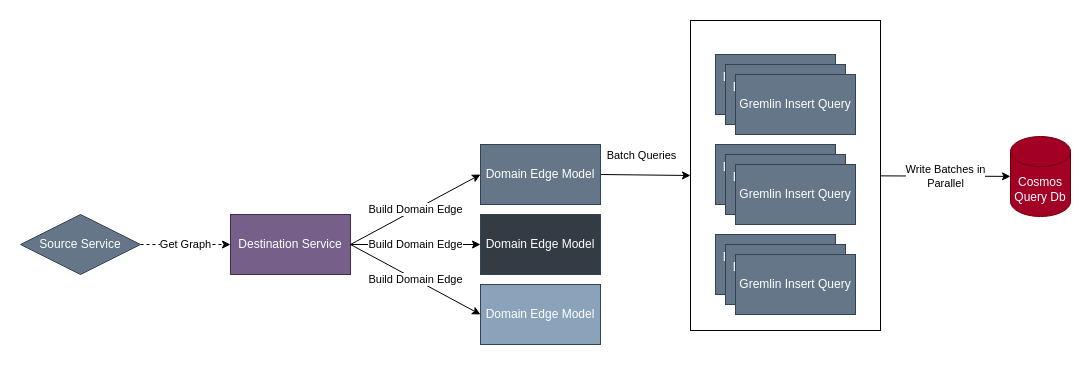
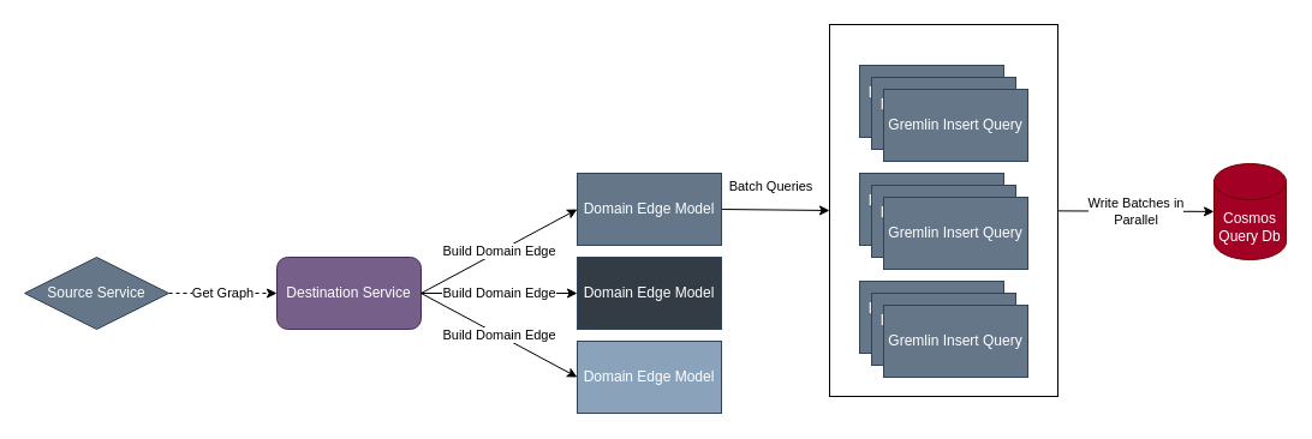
  <mxCell id="0" />
  <mxCell id="1" parent="0" />
  <mxCell id="2" value="Write Batches in &lt;br&gt;Parallel" style="edgeStyle=none;html=1;" parent="1" source="3" target="20" edge="1"><mxGeometry relative="1" as="geometry" /></mxCell>
  <mxCell id="3" value="" style="rounded=0;whiteSpace=wrap;html=1;fillColor=none;" parent="1" vertex="1"><mxGeometry x="690" y="20" width="190" height="310" as="geometry" /></mxCell>
  <mxCell id="4" value="Get Graph" style="edgeStyle=none;html=1;dashed=1;" parent="1" source="5" target="6" edge="1"><mxGeometry relative="1" as="geometry" /></mxCell>
  <mxCell id="5" value="Source Service" style="rhombus;whiteSpace=wrap;html=1;fillColor=#647687;fontColor=#ffffff;strokeColor=#314354;" parent="1" vertex="1"><mxGeometry x="20" y="214" width="120" height="60" as="geometry" /></mxCell>
- <mxCell id="6" value="Destination Service" style="rounded=0;whiteSpace=wrap;html=1;fillColor=#76608a;fontColor=#ffffff;strokeColor=#432D57;" parent="1" vertex="1"><mxGeometry x="230" y="214" width="120" height="60" as="geometry" /></mxCell>
+ <mxCell id="6" value="Destination Service" style="whiteSpace=wrap;html=1;fillColor=#76608a;fontColor=#ffffff;strokeColor=#432D57;rounded=1;" parent="1" vertex="1"><mxGeometry x="230" y="214" width="120" height="60" as="geometry" /></mxCell>
  <mxCell id="7" value="Batch Queries&lt;br&gt;" style="edgeStyle=none;html=1;entryX=0;entryY=0.5;entryDx=0;entryDy=0;exitX=1;exitY=0.5;exitDx=0;exitDy=0;" parent="1" source="8" target="3" edge="1"><mxGeometry x="-0.079" y="19" relative="1" as="geometry"><mxPoint as="offset" /></mxGeometry></mxCell>
  <mxCell id="8" value="Domain Edge Model" style="rounded=0;whiteSpace=wrap;html=1;fillColor=#647687;fontColor=#ffffff;strokeColor=#314354;" parent="1" vertex="1"><mxGeometry x="480" y="144" width="120" height="60" as="geometry" /></mxCell>
  <mxCell id="9" value="Domain Edge Model" style="rounded=0;whiteSpace=wrap;html=1;fillColor=#333C45;fontColor=#ffffff;strokeColor=#314354;" parent="1" vertex="1"><mxGeometry x="480" y="214" width="120" height="60" as="geometry" /></mxCell>
  <mxCell id="10" value="Domain Edge Model" style="rounded=0;whiteSpace=wrap;html=1;fillColor=#8AA3BA;fontColor=#ffffff;strokeColor=#314354;" parent="1" vertex="1"><mxGeometry x="480" y="284" width="120" height="60" as="geometry" /></mxCell>
  <mxCell id="11" value="Destination Domain Vertex" style="rounded=0;whiteSpace=wrap;html=1;fillColor=#647687;fontColor=#ffffff;strokeColor=#314354;" parent="1" vertex="1"><mxGeometry x="715" y="54" width="120" height="60" as="geometry" /></mxCell>
  <mxCell id="12" value="Destination Domain Vertex" style="rounded=0;whiteSpace=wrap;html=1;fillColor=#647687;fontColor=#ffffff;strokeColor=#314354;" parent="1" vertex="1"><mxGeometry x="725" y="64" width="120" height="60" as="geometry" /></mxCell>
  <mxCell id="13" value="Gremlin Insert Query" style="rounded=0;whiteSpace=wrap;html=1;fillColor=#647687;fontColor=#ffffff;strokeColor=#314354;" parent="1" vertex="1"><mxGeometry x="735" y="74" width="120" height="60" as="geometry" /></mxCell>
  <mxCell id="14" value="Destination Domain Vertex" style="rounded=0;whiteSpace=wrap;html=1;fillColor=#647687;fontColor=#ffffff;strokeColor=#314354;" parent="1" vertex="1"><mxGeometry x="715" y="144" width="120" height="60" as="geometry" /></mxCell>
  <mxCell id="15" value="Destination Domain Vertex" style="rounded=0;whiteSpace=wrap;html=1;fillColor=#647687;fontColor=#ffffff;strokeColor=#314354;" parent="1" vertex="1"><mxGeometry x="725" y="154" width="120" height="60" as="geometry" /></mxCell>
  <mxCell id="16" value="Gremlin Insert Query" style="rounded=0;whiteSpace=wrap;html=1;fillColor=#647687;fontColor=#ffffff;strokeColor=#314354;" parent="1" vertex="1"><mxGeometry x="735" y="164" width="120" height="60" as="geometry" /></mxCell>
  <mxCell id="17" value="Destination Domain Vertex" style="rounded=0;whiteSpace=wrap;html=1;fillColor=#647687;fontColor=#ffffff;strokeColor=#314354;" parent="1" vertex="1"><mxGeometry x="715" y="234" width="120" height="60" as="geometry" /></mxCell>
  <mxCell id="18" value="Destination Domain Vertex" style="rounded=0;whiteSpace=wrap;html=1;fillColor=#647687;fontColor=#ffffff;strokeColor=#314354;" parent="1" vertex="1"><mxGeometry x="725" y="244" width="120" height="60" as="geometry" /></mxCell>
  <mxCell id="19" value="Gremlin Insert Query" style="rounded=0;whiteSpace=wrap;html=1;fillColor=#647687;fontColor=#ffffff;strokeColor=#314354;" parent="1" vertex="1"><mxGeometry x="735" y="254" width="120" height="60" as="geometry" /></mxCell>
  <mxCell id="20" value="Cosmos Query Db" style="shape=cylinder3;whiteSpace=wrap;html=1;boundedLbl=1;backgroundOutline=1;size=15;fillColor=#a20025;fontColor=#ffffff;strokeColor=#6F0000;" parent="1" vertex="1"><mxGeometry x="1010" y="136" width="60" height="80" as="geometry" /></mxCell>
  <mxCell id="21" value="Build Domain Edge" style="edgeStyle=none;html=1;exitX=1;exitY=0.5;exitDx=0;exitDy=0;entryX=0;entryY=0.5;entryDx=0;entryDy=0;" parent="1" source="6" target="8" edge="1"><mxGeometry relative="1" as="geometry"><mxPoint x="200" y="254" as="sourcePoint" /><mxPoint x="240" y="254" as="targetPoint" /><Array as="points" /></mxGeometry></mxCell>
  <mxCell id="22" value="Build Domain Edge" style="edgeStyle=none;html=1;exitX=1;exitY=0.5;exitDx=0;exitDy=0;entryX=0;entryY=0.5;entryDx=0;entryDy=0;" parent="1" source="6" target="9" edge="1"><mxGeometry relative="1" as="geometry"><mxPoint x="360" y="254" as="sourcePoint" /><mxPoint x="460" y="184" as="targetPoint" /><Array as="points" /></mxGeometry></mxCell>
  <mxCell id="23" value="Build Domain Edge" style="edgeStyle=none;html=1;exitX=1;exitY=0.5;exitDx=0;exitDy=0;entryX=0;entryY=0.5;entryDx=0;entryDy=0;" parent="1" source="6" target="10" edge="1"><mxGeometry relative="1" as="geometry"><mxPoint x="360" y="254" as="sourcePoint" /><mxPoint x="460" y="254" as="targetPoint" /><Array as="points" /></mxGeometry></mxCell>
